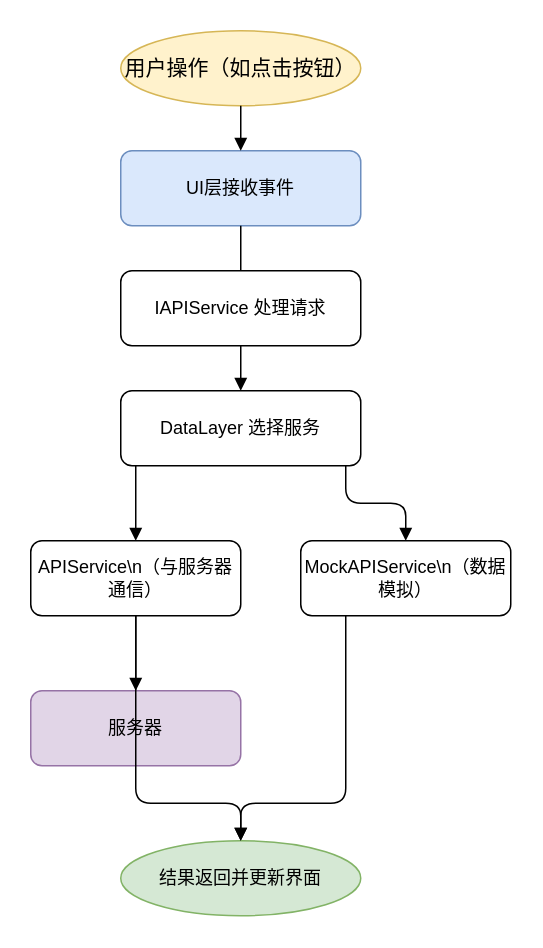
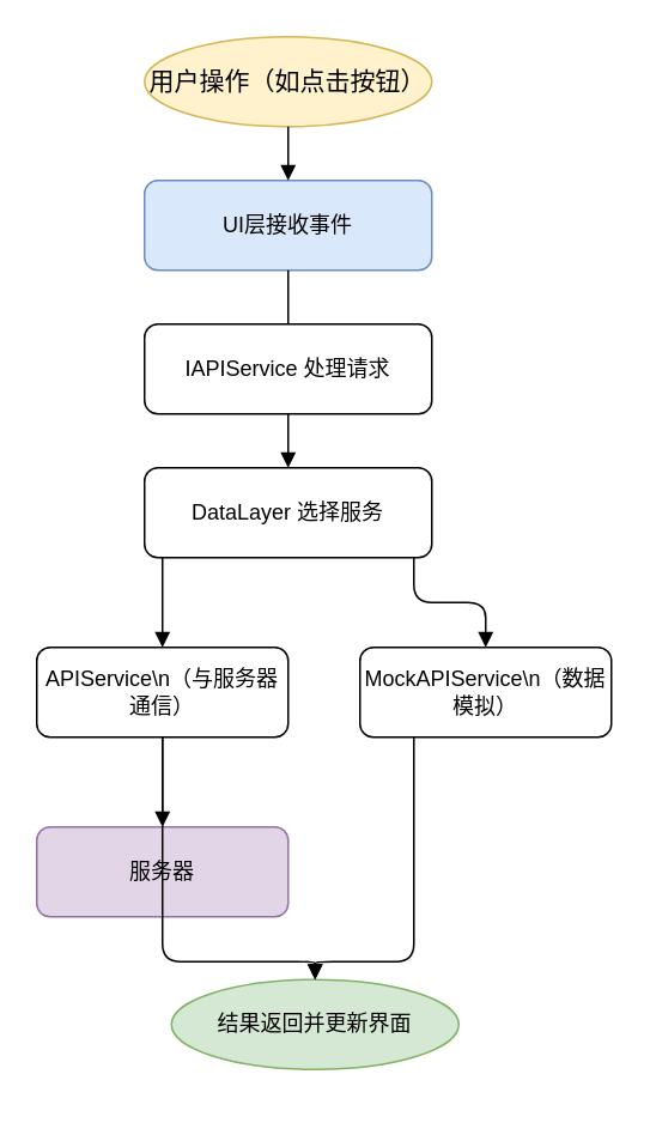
  <mxCell id="0" />
  <mxCell id="1" parent="0" />
  <mxCell id="2" value="用户操作（如点击按钮）" style="ellipse;whiteSpace=wrap;html=1;fillColor=#fff2cc;strokeColor=#d6b656;fontSize=14;" vertex="1" parent="1"><mxGeometry x="80" y="20" width="160" height="50" as="geometry" /></mxCell>
  <mxCell id="3" value="UI层接收事件" style="rounded=1;whiteSpace=wrap;html=1;fillColor=#dae8fc;strokeColor=#6c8ebf;" vertex="1" parent="1"><mxGeometry x="80" y="100" width="160" height="50" as="geometry" /></mxCell>
  <mxCell id="4" value="IAPIService 处理请求" style="rounded=1;whiteSpace=wrap;html=1;fillColor=#ffffff;strokeColor=#000000;" vertex="1" parent="1"><mxGeometry x="80" y="180" width="160" height="50" as="geometry" /></mxCell>
  <mxCell id="5" value="DataLayer 选择服务" style="rounded=1;whiteSpace=wrap;html=1;fillColor=#ffffff;strokeColor=#000000;" vertex="1" parent="1"><mxGeometry x="80" y="260" width="160" height="50" as="geometry" /></mxCell>
  <mxCell id="6" value="APIService\n（与服务器通信）" style="rounded=1;whiteSpace=wrap;html=1;fillColor=#ffffff;strokeColor=#000000;" vertex="1" parent="1"><mxGeometry x="20" y="360" width="140" height="50" as="geometry" /></mxCell>
  <mxCell id="7" value="MockAPIService\n（数据模拟）" style="rounded=1;whiteSpace=wrap;html=1;fillColor=#ffffff;strokeColor=#000000;" vertex="1" parent="1"><mxGeometry x="200" y="360" width="140" height="50" as="geometry" /></mxCell>
  <mxCell id="8" value="服务器" style="rounded=1;whiteSpace=wrap;html=1;fillColor=#e1d5e7;strokeColor=#9673a6;" vertex="1" parent="1"><mxGeometry x="20" y="460" width="140" height="50" as="geometry" /></mxCell>
- <mxCell id="9" value="结果返回并更新界面" style="ellipse;whiteSpace=wrap;html=1;fillColor=#d5e8d4;strokeColor=#82b366;" vertex="1" parent="1"><mxGeometry x="80" y="560" width="160" height="50" as="geometry" /></mxCell>
+ <mxCell id="9" value="结果返回并更新界面" style="ellipse;whiteSpace=wrap;html=1;fillColor=#d5e8d4;strokeColor=#82b366;" vertex="1" parent="1"><mxGeometry x="95" y="545" width="160" height="50" as="geometry" /></mxCell>
  <mxCell id="10" style="edgeStyle=orthogonalEdgeStyle;endArrow=block;html=1;" edge="1" parent="1" source="2" target="3"><mxGeometry relative="1" as="geometry" /></mxCell>
  <mxCell id="11" style="edgeStyle=orthogonalEdgeStyle;endArrow=none;html=1;" edge="1" parent="1" source="3" target="4"><mxGeometry relative="1" as="geometry" /></mxCell>
  <mxCell id="12" style="edgeStyle=orthogonalEdgeStyle;endArrow=block;html=1;" edge="1" parent="1" source="4" target="5"><mxGeometry relative="1" as="geometry" /></mxCell>
  <mxCell id="13" style="edgeStyle=orthogonalEdgeStyle;endArrow=block;html=1;" edge="1" parent="1" source="5" target="6"><mxGeometry relative="1" as="geometry"><Array as="points"><mxPoint x="90" y="335" /></Array></mxGeometry></mxCell>
  <mxCell id="14" style="edgeStyle=orthogonalEdgeStyle;endArrow=block;html=1;" edge="1" parent="1" source="5" target="7"><mxGeometry relative="1" as="geometry"><Array as="points"><mxPoint x="230" y="335" /></Array></mxGeometry></mxCell>
  <mxCell id="15" style="edgeStyle=orthogonalEdgeStyle;endArrow=block;html=1;" edge="1" parent="1" source="6" target="8"><mxGeometry relative="1" as="geometry" /></mxCell>
  <mxCell id="16" style="edgeStyle=orthogonalEdgeStyle;endArrow=block;html=1;" edge="1" parent="1" source="6" target="9"><mxGeometry relative="1" as="geometry"><Array as="points"><mxPoint x="90" y="535" /></Array></mxGeometry></mxCell>
  <mxCell id="17" style="edgeStyle=orthogonalEdgeStyle;endArrow=block;html=1;" edge="1" parent="1" source="7" target="9"><mxGeometry relative="1" as="geometry"><Array as="points"><mxPoint x="230" y="535" /></Array></mxGeometry></mxCell>
